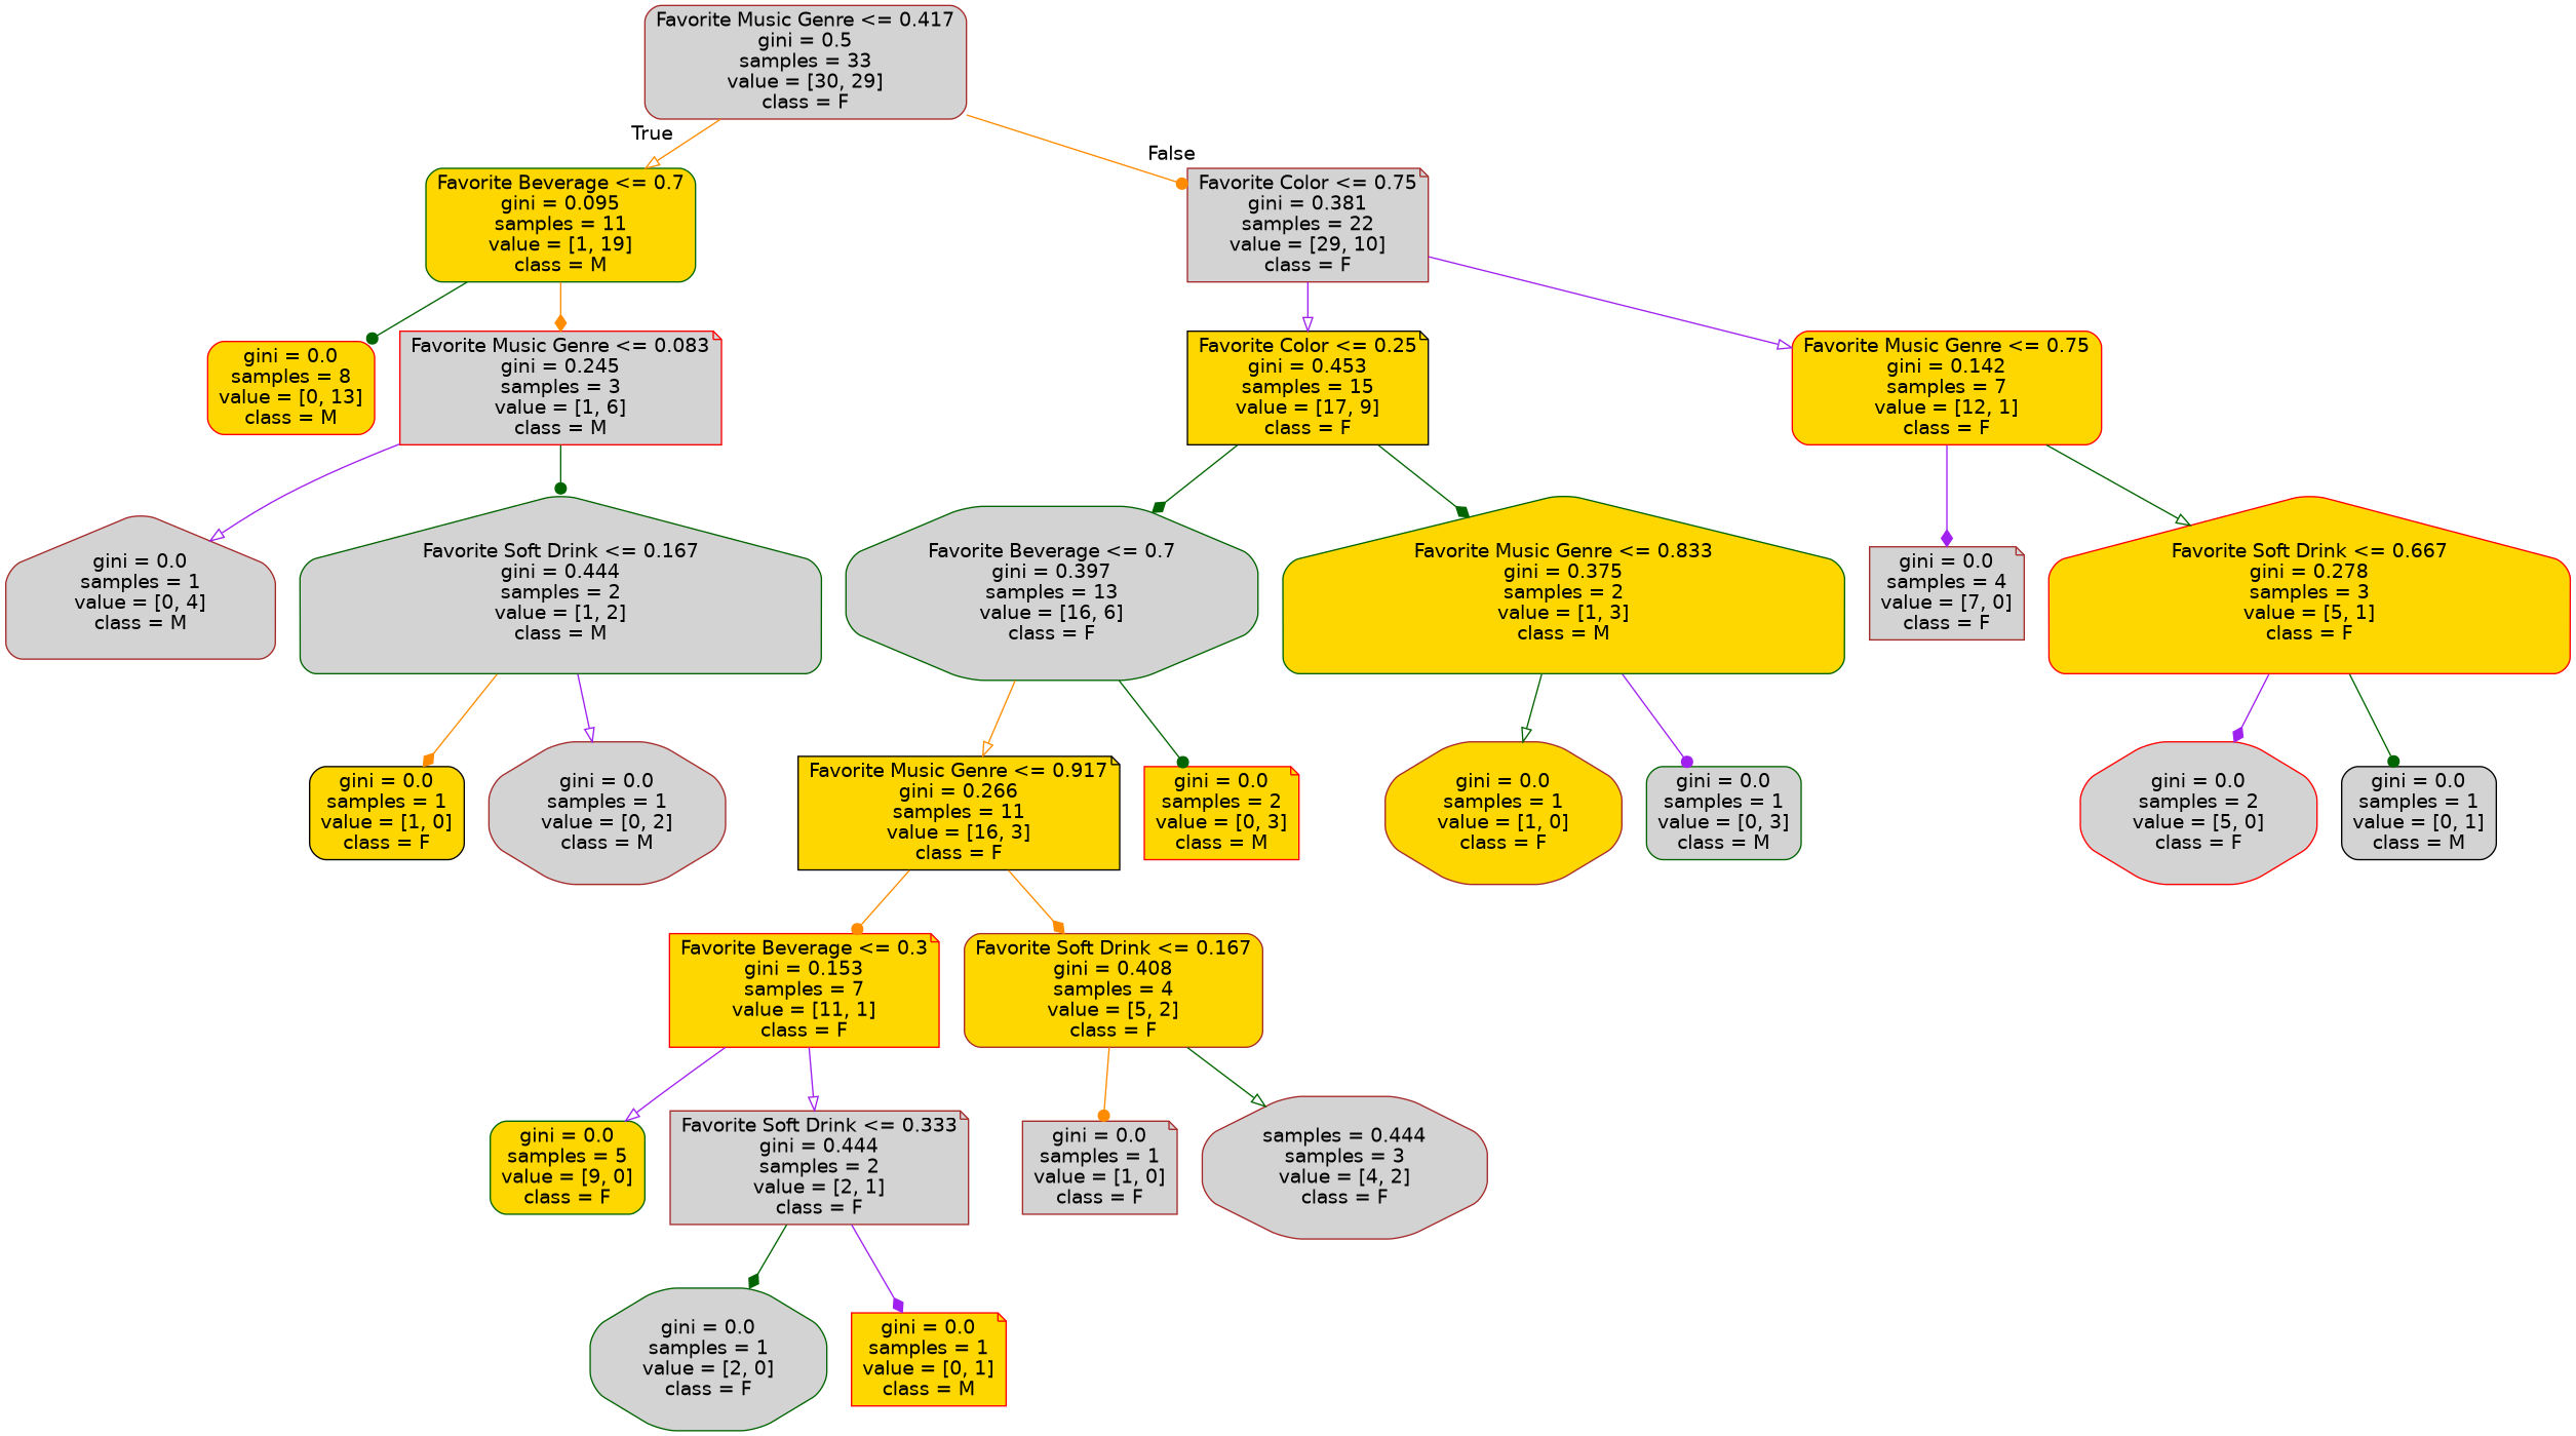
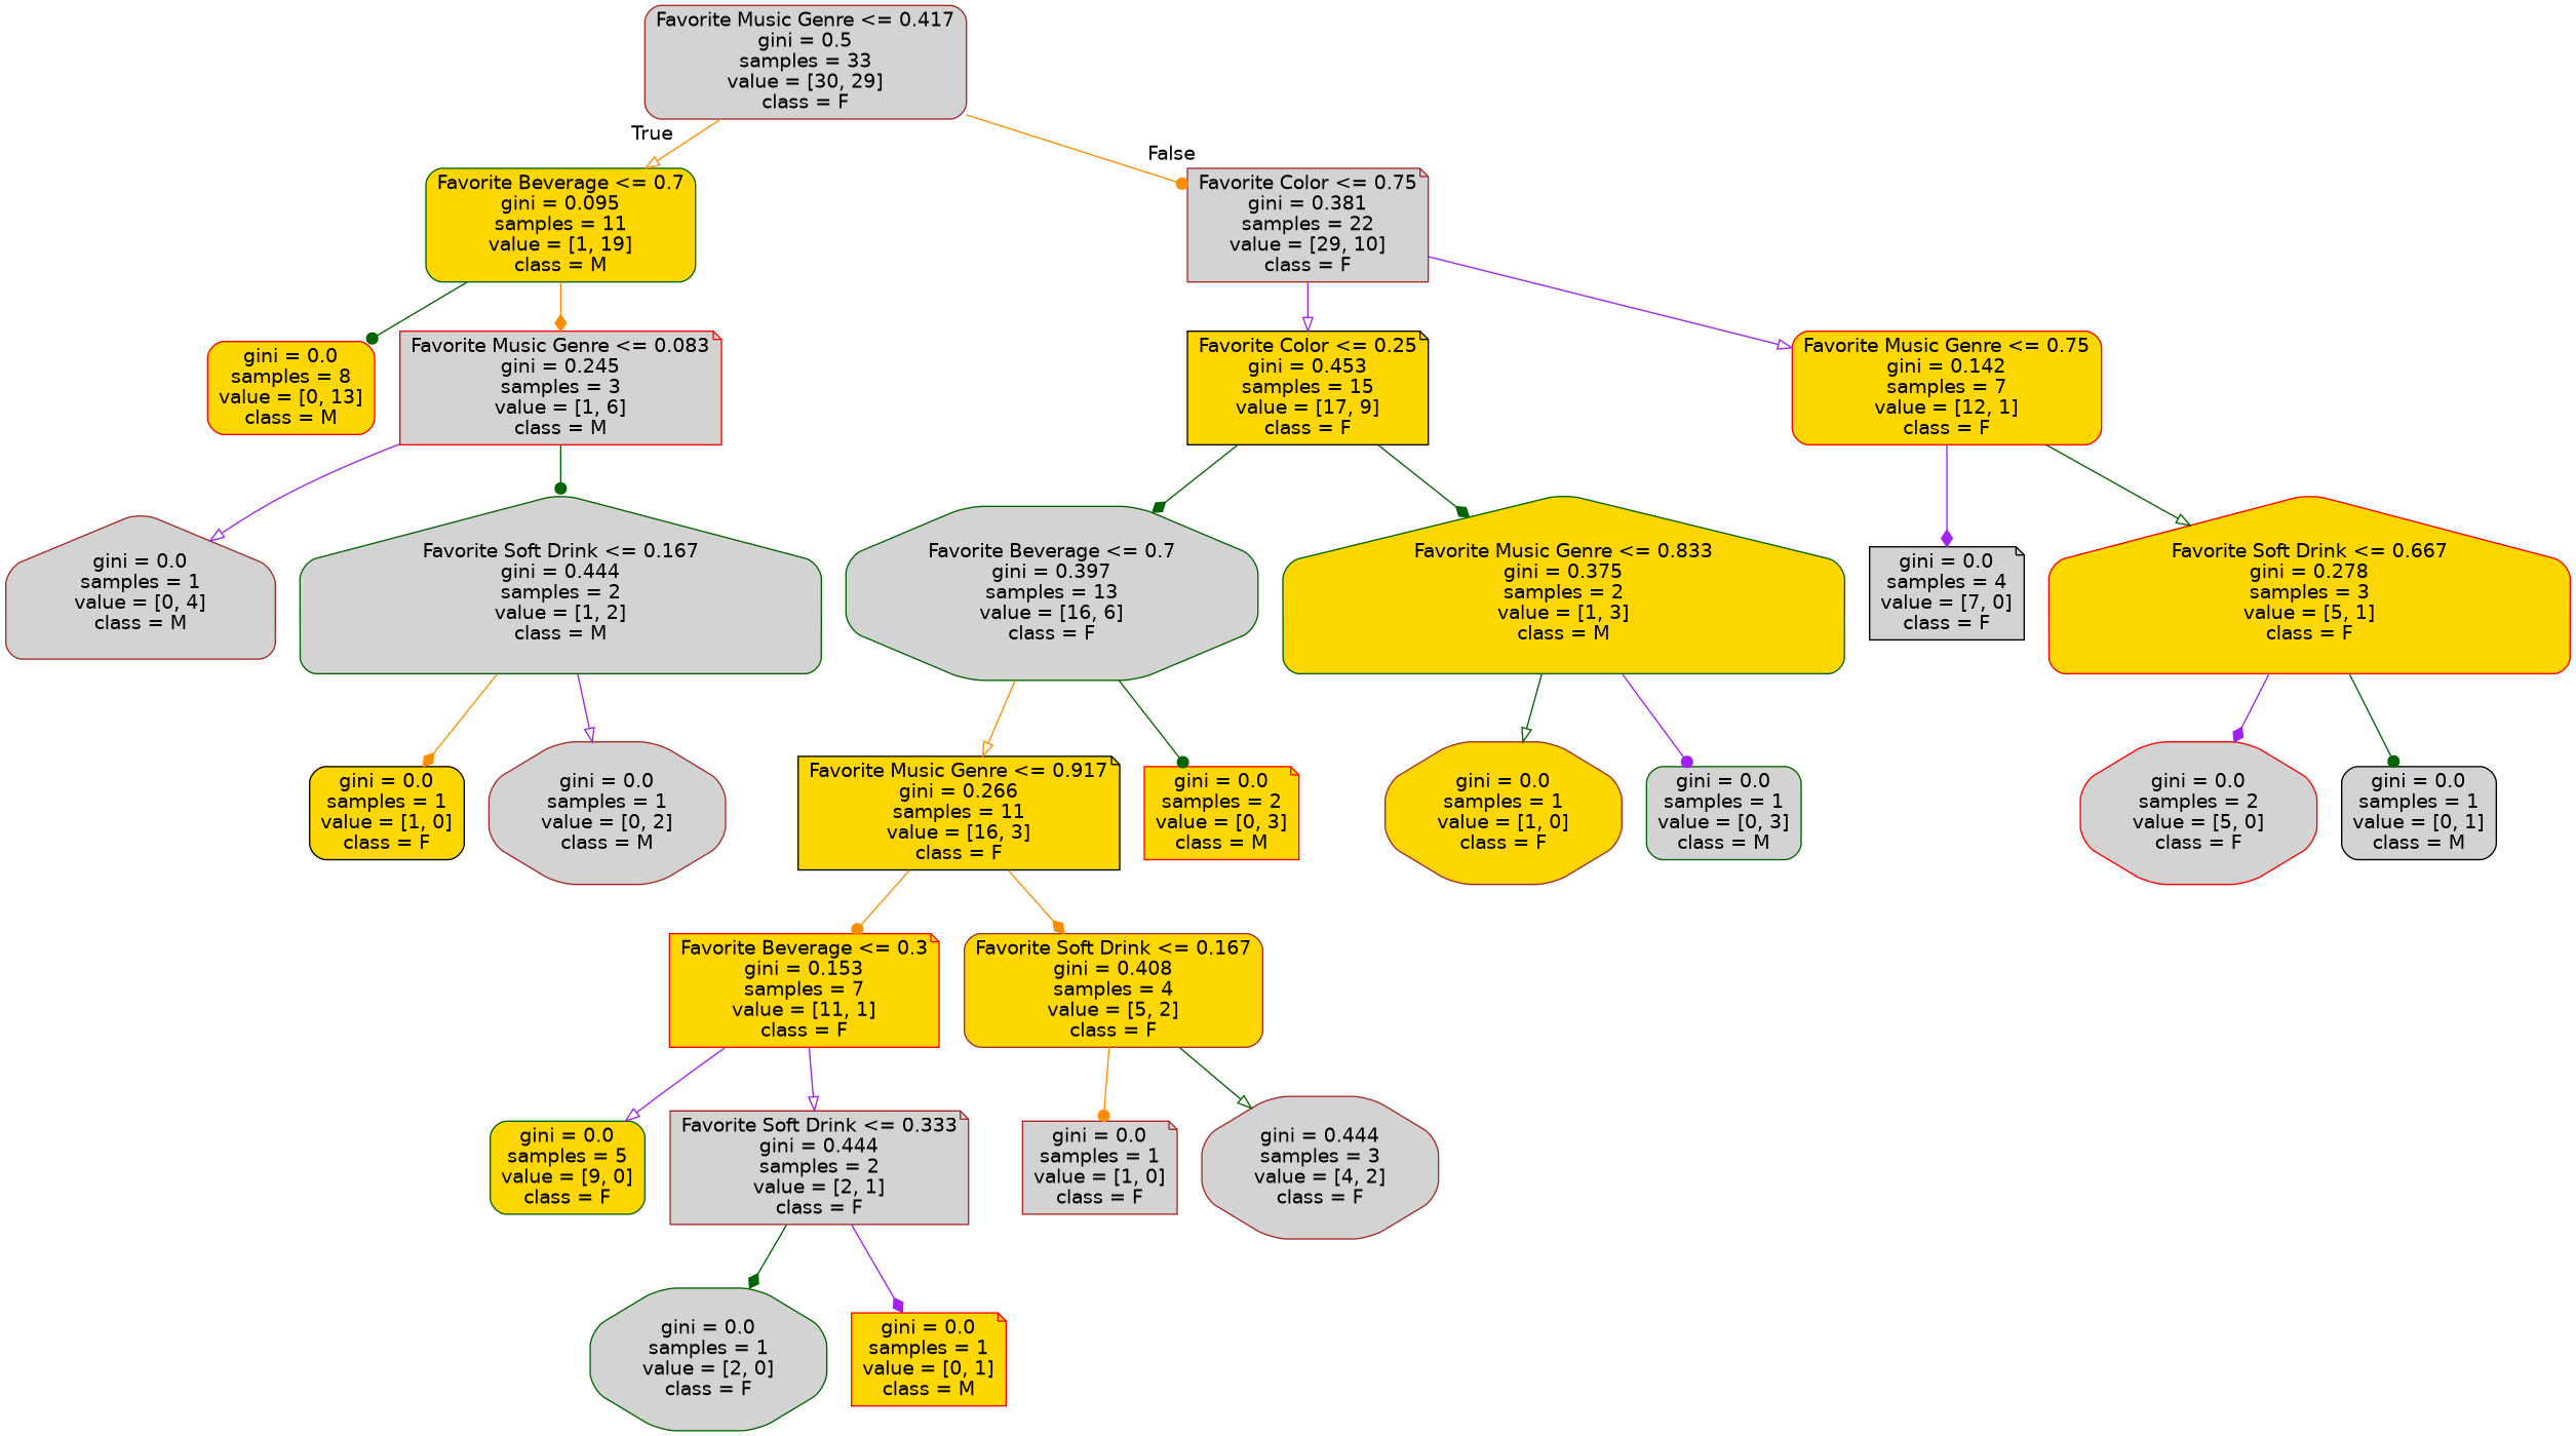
  digraph {
    node [color=brown fillcolor=lightgrey fontname=helvetica shape=note style="filled, rounded"]
    edge [arrowhead=onormal color=darkgreen fontname=helvetica]
    n1 [label="Favorite Music Genre <= 0.417\ngini = 0.5\nsamples = 33\nvalue = [30, 29]\nclass = F" shape=box]
    n2 [color=darkgreen fillcolor=gold label="Favorite Beverage <= 0.7\ngini = 0.095\nsamples = 11\nvalue = [1, 19]\nclass = M" shape=box]
    n3 [label="Favorite Color <= 0.75\ngini = 0.381\nsamples = 22\nvalue = [29, 10]\nclass = F"]
    n4 [color=red fillcolor=gold label="gini = 0.0\nsamples = 8\nvalue = [0, 13]\nclass = M" shape=box]
    n5 [color=red label="Favorite Music Genre <= 0.083\ngini = 0.245\nsamples = 3\nvalue = [1, 6]\nclass = M"]
    n6 [color=black fillcolor=gold label="Favorite Color <= 0.25\ngini = 0.453\nsamples = 15\nvalue = [17, 9]\nclass = F"]
    n7 [color=red fillcolor=gold label="Favorite Music Genre <= 0.75\ngini = 0.142\nsamples = 7\nvalue = [12, 1]\nclass = F" shape=box]
    n8 [label="gini = 0.0\nsamples = 1\nvalue = [0, 4]\nclass = M" shape=house]
    n9 [color=darkgreen label="Favorite Soft Drink <= 0.167\ngini = 0.444\nsamples = 2\nvalue = [1, 2]\nclass = M" shape=house]
    n10 [color=black fillcolor=gold label="gini = 0.0\nsamples = 1\nvalue = [1, 0]\nclass = F" shape=box]
    n11 [label="gini = 0.0\nsamples = 1\nvalue = [0, 2]\nclass = M" shape=octagon]
    n12 [color=darkgreen label="Favorite Beverage <= 0.7\ngini = 0.397\nsamples = 13\nvalue = [16, 6]\nclass = F" shape=octagon]
    n13 [color=darkgreen fillcolor=gold label="Favorite Music Genre <= 0.833\ngini = 0.375\nsamples = 2\nvalue = [1, 3]\nclass = M" shape=house]
-   n14 [label="gini = 0.0\nsamples = 4\nvalue = [7, 0]\nclass = F"]
+   n14 [color=black label="gini = 0.0\nsamples = 4\nvalue = [7, 0]\nclass = F"]
    n15 [color=red fillcolor=gold label="Favorite Soft Drink <= 0.667\ngini = 0.278\nsamples = 3\nvalue = [5, 1]\nclass = F" shape=house]
    n16 [color=black fillcolor=gold label="Favorite Music Genre <= 0.917\ngini = 0.266\nsamples = 11\nvalue = [16, 3]\nclass = F"]
    n17 [color=red fillcolor=gold label="gini = 0.0\nsamples = 2\nvalue = [0, 3]\nclass = M"]
    n18 [fillcolor=gold label="gini = 0.0\nsamples = 1\nvalue = [1, 0]\nclass = F" shape=octagon]
    n19 [color=darkgreen label="gini = 0.0\nsamples = 1\nvalue = [0, 3]\nclass = M" shape=box]
    n20 [color=red fillcolor=gold label="Favorite Beverage <= 0.3\ngini = 0.153\nsamples = 7\nvalue = [11, 1]\nclass = F"]
    n21 [fillcolor=gold label="Favorite Soft Drink <= 0.167\ngini = 0.408\nsamples = 4\nvalue = [5, 2]\nclass = F" shape=box]
    n22 [color=darkgreen fillcolor=gold label="gini = 0.0\nsamples = 5\nvalue = [9, 0]\nclass = F" shape=box]
    n23 [label="Favorite Soft Drink <= 0.333\ngini = 0.444\nsamples = 2\nvalue = [2, 1]\nclass = F"]
    n24 [label="gini = 0.0\nsamples = 1\nvalue = [1, 0]\nclass = F"]
-   n25 [label="samples = 0.444\nsamples = 3\nvalue = [4, 2]\nclass = F" shape=octagon]
+   n25 [label="gini = 0.444\nsamples = 3\nvalue = [4, 2]\nclass = F" shape=octagon]
    n26 [color=darkgreen label="gini = 0.0\nsamples = 1\nvalue = [2, 0]\nclass = F" shape=octagon]
    n27 [color=red fillcolor=gold label="gini = 0.0\nsamples = 1\nvalue = [0, 1]\nclass = M"]
    n28 [color=red label="gini = 0.0\nsamples = 2\nvalue = [5, 0]\nclass = F" shape=octagon]
    n29 [color=black label="gini = 0.0\nsamples = 1\nvalue = [0, 1]\nclass = M" shape=box]
    n1 -> n2 [color=darkorange headlabel=True labelangle=45 labeldistance=2.5]
    n1 -> n3 [arrowhead=dot color=darkorange headlabel=False labelangle=-45 labeldistance=2.5]
    n2 -> n4 [arrowhead=dot]
    n2 -> n5 [arrowhead=diamond color=darkorange]
    n3 -> n6 [color=purple]
    n3 -> n7 [color=purple]
    n5 -> n8 [color=purple]
    n5 -> n9 [arrowhead=dot]
    n6 -> n12 [arrowhead=diamond]
    n6 -> n13 [arrowhead=diamond]
    n7 -> n14 [arrowhead=diamond color=purple]
    n7 -> n15
    n9 -> n10 [arrowhead=diamond color=darkorange]
    n9 -> n11 [color=purple]
    n12 -> n16 [color=darkorange]
    n12 -> n17 [arrowhead=dot]
    n13 -> n18
    n13 -> n19 [arrowhead=dot color=purple]
    n15 -> n28 [arrowhead=diamond color=purple]
    n15 -> n29 [arrowhead=dot]
    n16 -> n20 [arrowhead=dot color=darkorange]
    n16 -> n21 [arrowhead=diamond color=darkorange]
    n20 -> n22 [color=purple]
    n20 -> n23 [color=purple]
    n21 -> n24 [arrowhead=dot color=darkorange]
    n21 -> n25
    n23 -> n26 [arrowhead=diamond]
    n23 -> n27 [arrowhead=diamond color=purple]
  }
